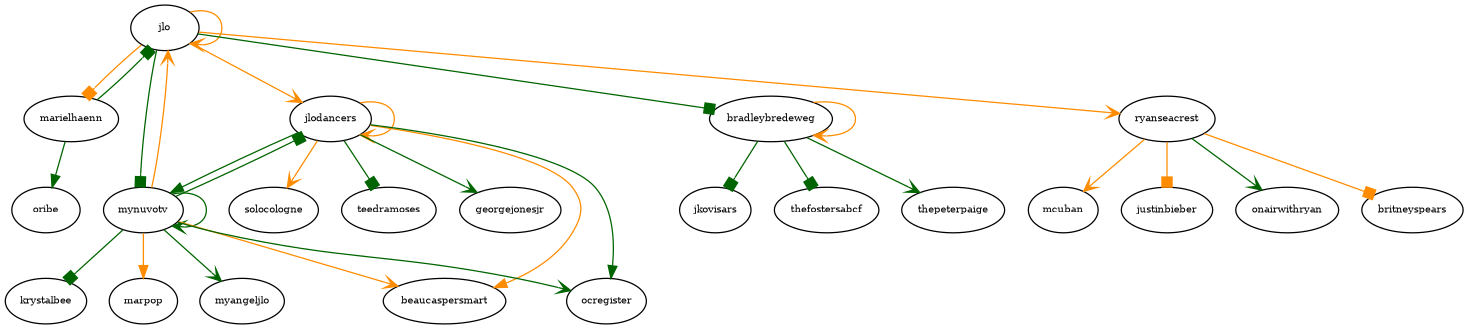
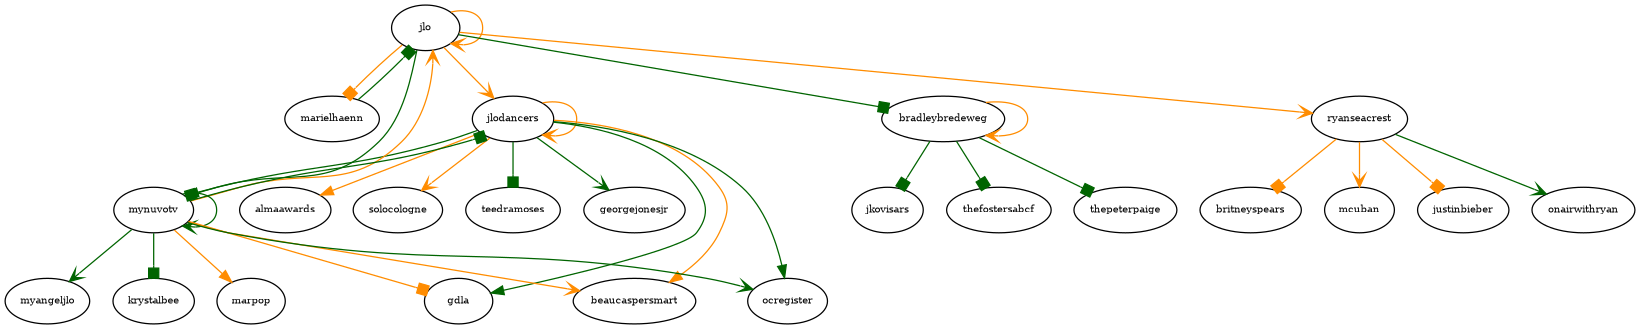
  digraph {
    node [fontsize=8]
    edge [arrowhead=vee color=darkgreen fontsize=8]
    n1 [label=jlo]
    n2 [label=marielhaenn]
    n3 [label=jlodancers]
    n4 [label=mynuvotv]
    n5 [label=bradleybredeweg]
    n6 [label=ryanseacrest]
-   n7 [label=oribe]
+   n8 [label=almaawards]
+   n9 [label=gdla]
    n10 [label=beaucaspersmart]
    n11 [label=ocregister]
    n12 [label=solocologne]
    n13 [label=teedramoses]
    n14 [label=georgejonesjr]
    n15 [label=marpop]
    n16 [label=myangeljlo]
    n17 [label=krystalbee]
    n18 [label=jkovisars]
    n19 [label=thefostersabcf]
    n20 [label=thepeterpaige]
    n21 [label=onairwithryan]
    n22 [label=britneyspears]
    n23 [label=mcuban]
    n24 [label=justinbieber]
    n1 -> n1 [color=darkorange]
    n1 -> n2 [arrowhead=box color=darkorange]
    n1 -> n3 [color=darkorange]
    n1 -> n4 [arrowhead=box]
    n1 -> n5 [arrowhead=box]
    n1 -> n6 [color=darkorange]
    n2 -> n1 [arrowhead=box]
-   n2 -> n7 [arrowhead=normal]
    n3 -> n3 [color=darkorange]
    n3 -> n4 [arrowhead=normal]
+   n3 -> n8 [arrowhead=normal color=darkorange]
+   n3 -> n9 [arrowhead=normal]
    n3 -> n10 [arrowhead=normal color=darkorange]
    n3 -> n11 [arrowhead=normal]
    n3 -> n12 [color=darkorange]
    n3 -> n13 [arrowhead=box]
    n3 -> n14
    n4 -> n1 [color=darkorange]
    n4 -> n3 [arrowhead=box]
    n4 -> n4
+   n4 -> n9 [arrowhead=box color=darkorange]
    n4 -> n10 [color=darkorange]
    n4 -> n11
    n4 -> n15 [arrowhead=normal color=darkorange]
    n4 -> n16
    n4 -> n17 [arrowhead=box]
    n5 -> n5 [color=darkorange]
    n5 -> n18 [arrowhead=box]
    n5 -> n19 [arrowhead=box]
-   n5 -> n20
+   n5 -> n20 [arrowhead=box]
    n6 -> n21
    n6 -> n22 [arrowhead=box color=darkorange]
    n6 -> n23 [color=darkorange]
    n6 -> n24 [arrowhead=box color=darkorange]
  }
